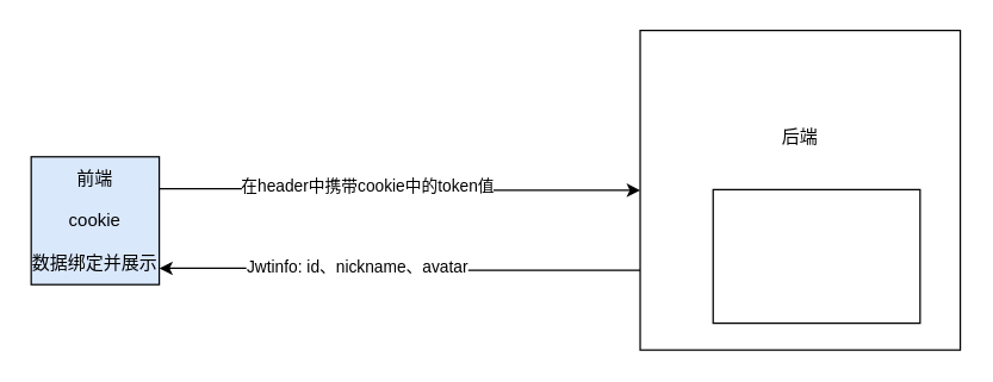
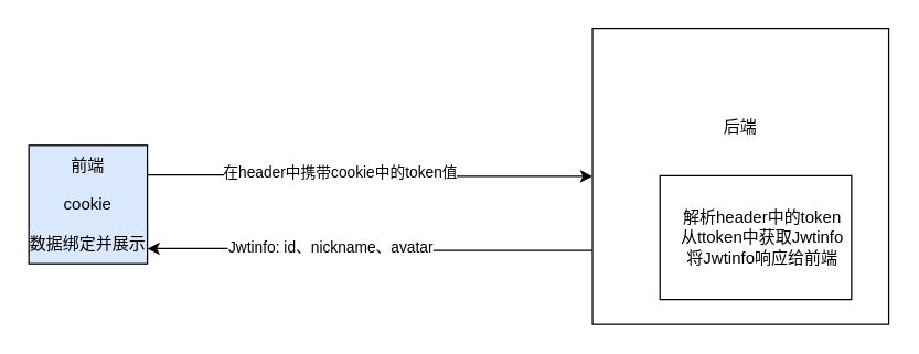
  <mxCell id="0" />
  <mxCell id="1" parent="0" />
  <mxCell id="2" style="edgeStyle=orthogonalEdgeStyle;rounded=0;orthogonalLoop=1;jettySize=auto;html=1;exitX=1;exitY=0.25;exitDx=0;exitDy=0;entryX=0;entryY=0.5;entryDx=0;entryDy=0;" edge="1" parent="1" source="4" target="7"><mxGeometry relative="1" as="geometry" /></mxCell>
  <mxCell id="3" value="在header中携带cookie中的token值" style="edgeLabel;html=1;align=center;verticalAlign=middle;resizable=0;points=[];" vertex="1" connectable="0" parent="2"><mxGeometry x="-0.144" y="2" relative="1" as="geometry"><mxPoint as="offset" /></mxGeometry></mxCell>
  <mxCell id="4" value="前端&lt;br&gt;&lt;br&gt;cookie&lt;br&gt;&lt;br&gt;数据绑定并展示" style="whiteSpace=wrap;html=1;aspect=fixed;fillColor=#dae8fc;" vertex="1" parent="1"><mxGeometry x="20" y="105" width="86" height="86" as="geometry" /></mxCell>
  <mxCell id="5" style="edgeStyle=orthogonalEdgeStyle;rounded=0;orthogonalLoop=1;jettySize=auto;html=1;exitX=0;exitY=0.75;exitDx=0;exitDy=0;entryX=1;entryY=0.872;entryDx=0;entryDy=0;entryPerimeter=0;" edge="1" parent="1" source="7" target="4"><mxGeometry relative="1" as="geometry" /></mxCell>
  <mxCell id="6" value="Jwtinfo: id、nickname、avatar" style="edgeLabel;html=1;align=center;verticalAlign=middle;resizable=0;points=[];" vertex="1" connectable="0" parent="5"><mxGeometry x="0.182" y="-1" relative="1" as="geometry"><mxPoint as="offset" /></mxGeometry></mxCell>
  <mxCell id="7" value="后端&lt;br&gt;&lt;br&gt;&lt;br&gt;&lt;br&gt;&lt;br&gt;&lt;br&gt;" style="whiteSpace=wrap;html=1;aspect=fixed;" vertex="1" parent="1"><mxGeometry x="429" y="20" width="215" height="215" as="geometry" /></mxCell>
  <mxCell id="8" value="" style="verticalLabelPosition=bottom;verticalAlign=top;html=1;shape=mxgraph.basic.rect;fillColor2=none;strokeWidth=1;size=20;indent=5;" vertex="1" parent="1"><mxGeometry x="478" y="127" width="139" height="90" as="geometry" /></mxCell>
+ <mxCell id="9" value="解析header中的token从ttoken中获取Jwtinfo将Jwtinfo响应给前端" style="text;html=1;strokeColor=none;fillColor=none;align=center;verticalAlign=middle;whiteSpace=wrap;rounded=0;" vertex="1" parent="1"><mxGeometry x="490" y="160" width="125" height="24" as="geometry" /></mxCell>
